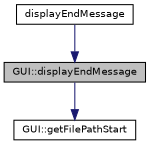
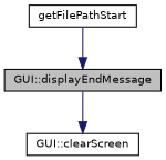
  digraph {
    rankdir=TB
    node [color=black fillcolor=white fontname=Helvetica fontsize=10 shape=record style=filled]
    edge [color=midnightblue fontname=Helvetica fontsize=10 labelfontname=Helvetica labelfontsize=10 style=solid]
    n1 [fillcolor=grey75 fontcolor=black height=0.2 label="GUI::displayEndMessage" width=0.4]
-   n2 [height=0.2 label="GUI::getFilePathStart" width=0.4]
-   n3 [height=0.2 label=displayEndMessage width=0.4]
+   n2 [height=0.2 label="GUI::clearScreen" width=0.4]
+   n3 [height=0.2 label=getFilePathStart width=0.4]
    n1 -> n2
    n3 -> n1
  }
